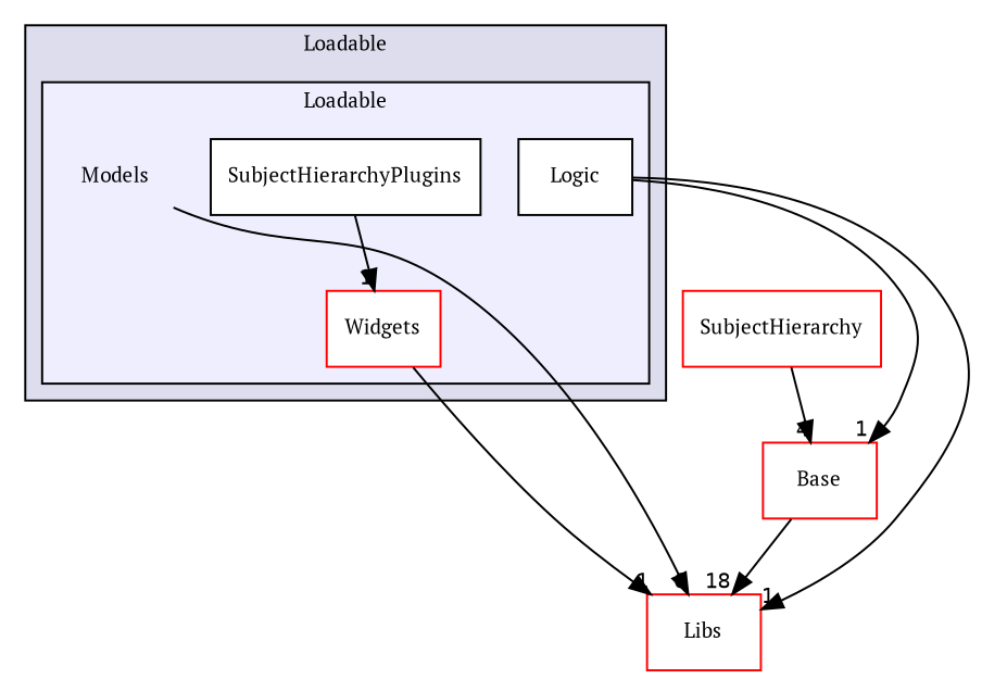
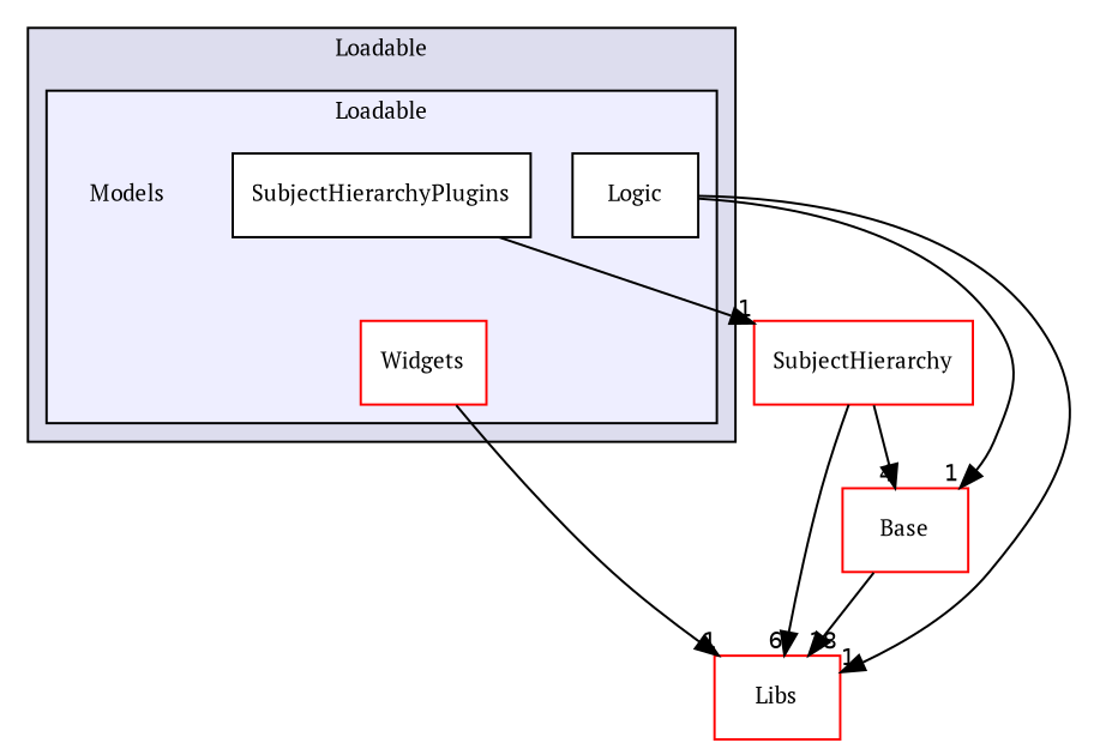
  digraph {
    compound=true
    fontname="PT Serif"
    node [fontname="PT Serif" fontsize=10 shape=box color=red]
    edge [headlabel=1 labeldistance=1.5 labelfontname=Helvetica labelfontsize=10 fontname="PT Serif"]
    n1 [label=Models shape=plaintext color=""]
    n2 [color=black fillcolor=white label=Logic style=filled]
    n3 [color=black fillcolor=white label=SubjectHierarchyPlugins style=filled]
    n4 [fillcolor=white label=Widgets style=filled]
    n5 [label=Libs]
    n6 [label=Base]
    n7 [label=SubjectHierarchy]
    subgraph cluster_1 {
      bgcolor="#ddddee"
      fontsize=10
      label=Loadable
      pencolor=black
      subgraph cluster_2 {
        bgcolor="#eeeeff"
        fontsize=10
        pencolor=black
        n1
        n2
        n3
        n4
      }
    }
    n2 -> n5
    n2 -> n6
-   n3 -> n4
+   n3 -> n7
    n4 -> n5
    n6 -> n5 [headlabel=18]
-   n1 -> n5 [headlabel=6]
+   n7 -> n5 [headlabel=6]
    n7 -> n6 [headlabel=4]
  }
